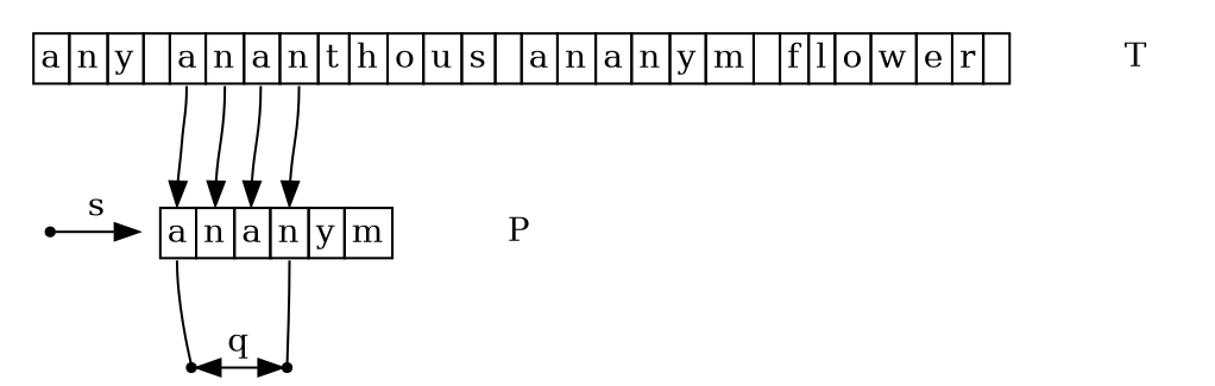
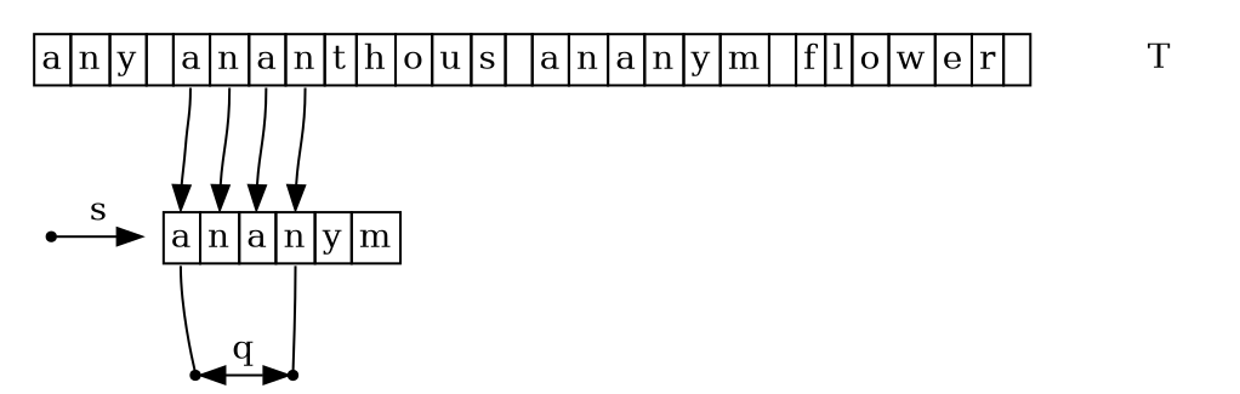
  digraph {
    node [shape=plaintext]
    n1 [label=<<table BORDER="0" CELLBORDER="1" CELLSPACING="0">       <tr><td port="h">a</td><td>n</td><td>y</td><td> </td>       <td port="1">a</td><td port="2">n</td><td port="3">a</td><td port="4">n</td><td>t</td><td>h</td><td>o</td><td>u</td><td>s</td><td> </td>       <td>a</td><td>n</td><td>a</td><td>n</td><td>y</td><td>m</td><td> </td>       <td>f</td><td>l</td><td>o</td><td>w</td><td>e</td><td>r</td><td> </td>       </tr></table>>]
    T
    hdp [shape=point]
    n4 [label=<<table BORDER="0" CELLBORDER="1" CELLSPACING="0">       <tr><td port="1">a</td><td port="2">n</td><td port="3">a</td><td port="4">n</td><td>y</td><td>m</td>       </tr></table>>]
-   P
    lp [shape=point]
    rp [shape=point]
    subgraph sub_1 {
      rank=same
      n1
      T
    }
    subgraph sub_2 {
      rank=same
      hdp
      n4
-     P
    }
    subgraph sub_3 {
      rank=same
      lp
      rp
    }
    n1 -> hdp [style=invis tailport=h]
    n1 -> n4 [headport=1 tailport=1]
    n1 -> n4 [headport=2 tailport=2]
    n1 -> n4 [headport=3 tailport=3]
    n1 -> n4 [headport=4 tailport=4]
    hdp -> n4 [label=s]
    n4 -> lp [dir=none tailport=1]
    n4 -> rp [dir=none tailport=4]
    lp -> rp [dir=both label=q]
  }
